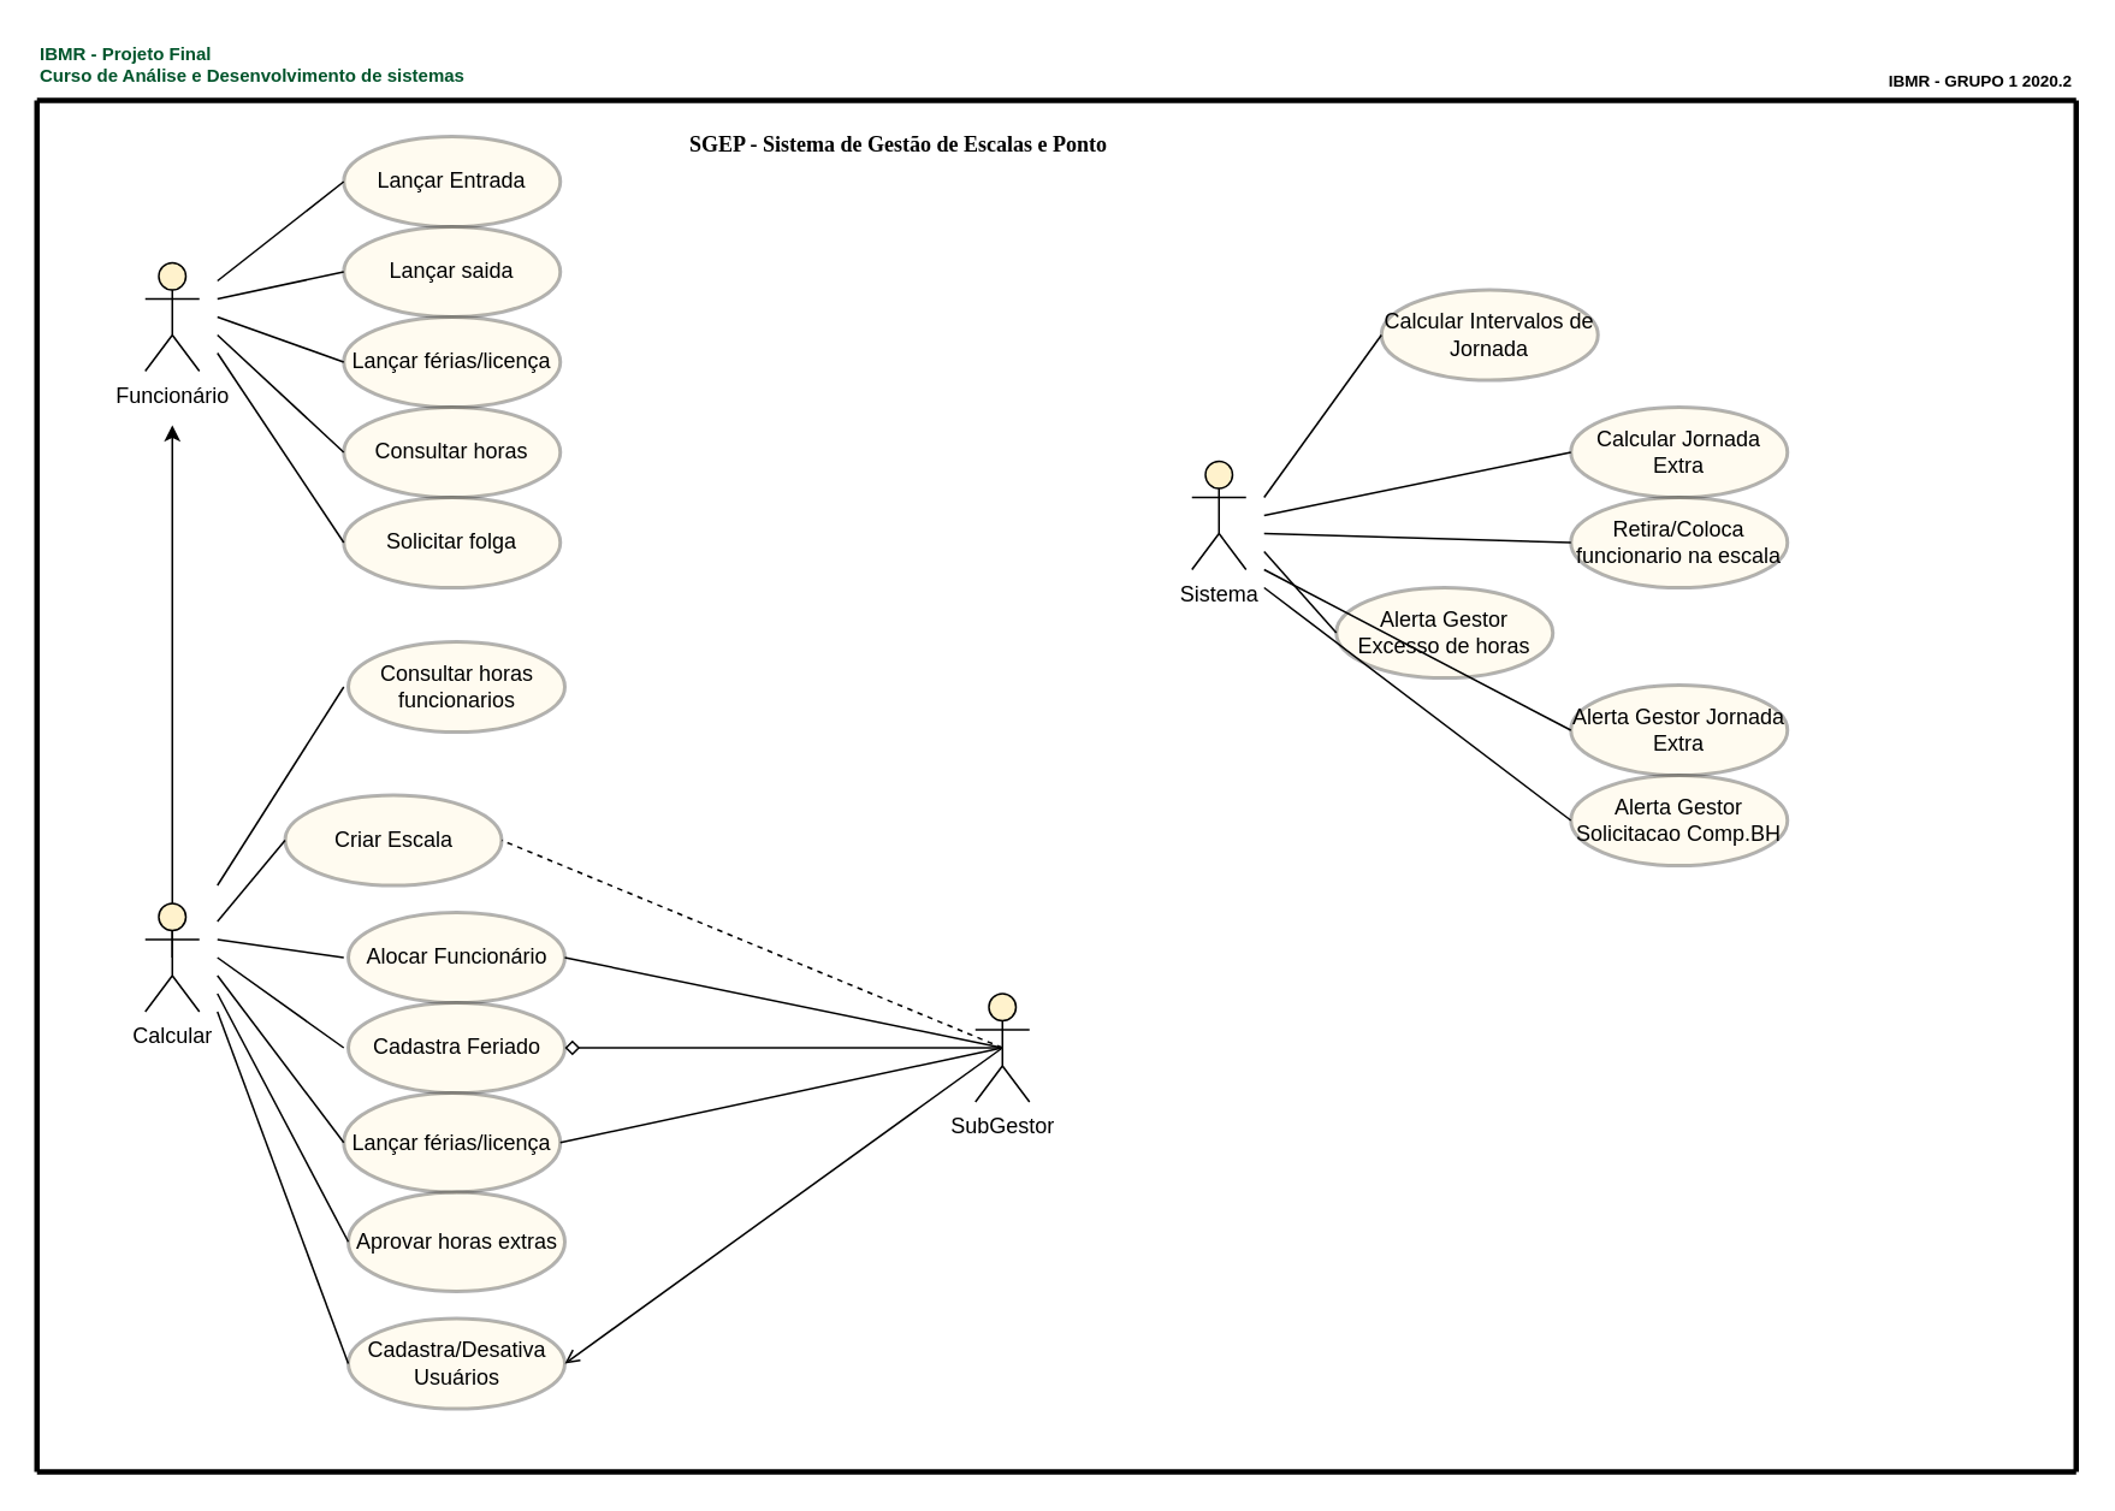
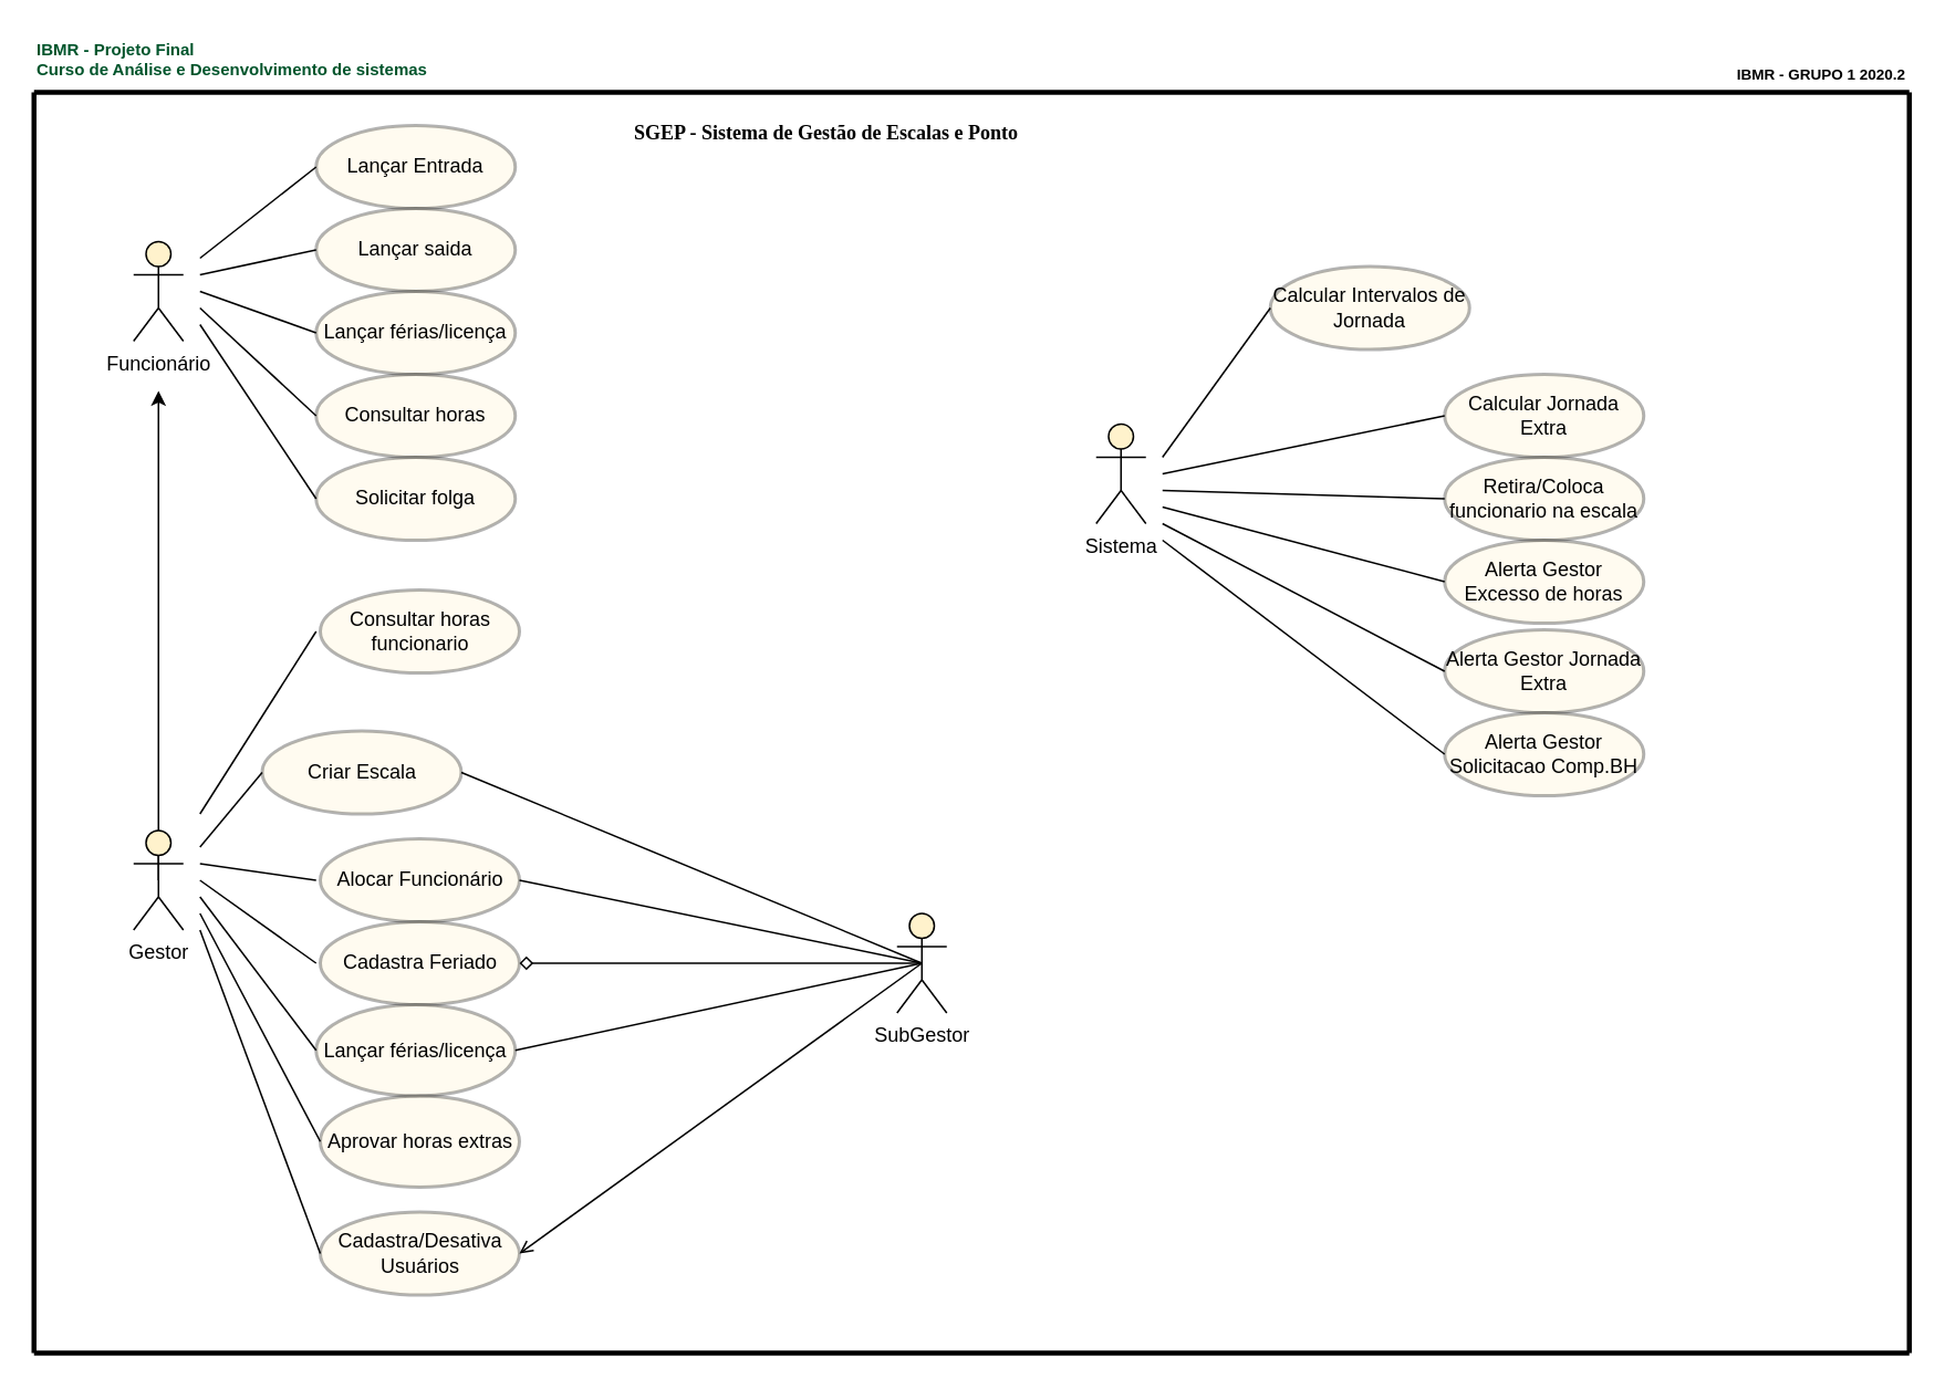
  <mxCell id="0" />
  <mxCell id="1" parent="0" />
  <mxCell id="2" value="Funcionário&lt;br&gt;" style="shape=umlActor;verticalLabelPosition=bottom;verticalAlign=top;html=1;outlineConnect=0;fillColor=#fff2cc;" parent="1" vertex="1"><mxGeometry x="80" y="145" width="30" height="60" as="geometry" /></mxCell>
  <mxCell id="3" value="SGEP - Sistema de Gestão de Escalas e Ponto" style="text;html=1;align=left;verticalAlign=middle;whiteSpace=wrap;rounded=0;opacity=30;fontFamily=Verdana;fontStyle=1" parent="1" vertex="1"><mxGeometry x="380" y="70" width="310" height="20" as="geometry" /></mxCell>
  <mxCell id="4" value="Lançar Entrada" style="ellipse;whiteSpace=wrap;html=1;strokeWidth=2;opacity=30;fillColor=#fff2cc;" parent="1" vertex="1"><mxGeometry x="190" y="75" width="120" height="50" as="geometry" /></mxCell>
  <mxCell id="5" value="Lançar saida" style="ellipse;whiteSpace=wrap;html=1;strokeWidth=2;opacity=30;fillColor=#fff2cc;" parent="1" vertex="1"><mxGeometry x="190" y="125" width="120" height="50" as="geometry" /></mxCell>
  <mxCell id="6" value="Lançar férias/licença" style="ellipse;whiteSpace=wrap;html=1;strokeWidth=2;opacity=30;fillColor=#fff2cc;" parent="1" vertex="1"><mxGeometry x="190" y="175" width="120" height="50" as="geometry" /></mxCell>
  <mxCell id="7" value="Consultar horas" style="ellipse;whiteSpace=wrap;html=1;strokeWidth=2;opacity=30;fillColor=#fff2cc;" parent="1" vertex="1"><mxGeometry x="190" y="225" width="120" height="50" as="geometry" /></mxCell>
  <mxCell id="8" value="Solicitar folga&lt;br&gt;" style="ellipse;whiteSpace=wrap;html=1;strokeWidth=2;opacity=30;fillColor=#fff2cc;" parent="1" vertex="1"><mxGeometry x="190" y="275" width="120" height="50" as="geometry" /></mxCell>
  <mxCell id="9" value="" style="endArrow=none;html=1;exitX=0;exitY=0.5;exitDx=0;exitDy=0;" parent="1" source="4" edge="1"><mxGeometry width="50" height="50" relative="1" as="geometry"><mxPoint x="550" y="315" as="sourcePoint" /><mxPoint x="120" y="155" as="targetPoint" /></mxGeometry></mxCell>
  <mxCell id="10" value="" style="endArrow=none;html=1;entryX=0;entryY=0.5;entryDx=0;entryDy=0;" parent="1" target="5" edge="1"><mxGeometry width="50" height="50" relative="1" as="geometry"><mxPoint x="120" y="165" as="sourcePoint" /><mxPoint x="470" y="365" as="targetPoint" /></mxGeometry></mxCell>
  <mxCell id="11" value="" style="endArrow=none;html=1;entryX=0;entryY=0.5;entryDx=0;entryDy=0;" parent="1" target="6" edge="1"><mxGeometry width="50" height="50" relative="1" as="geometry"><mxPoint x="120" y="175" as="sourcePoint" /><mxPoint x="470" y="365" as="targetPoint" /></mxGeometry></mxCell>
  <mxCell id="12" value="" style="endArrow=none;html=1;entryX=0;entryY=0.5;entryDx=0;entryDy=0;" parent="1" target="7" edge="1"><mxGeometry width="50" height="50" relative="1" as="geometry"><mxPoint x="120" y="185" as="sourcePoint" /><mxPoint x="470" y="365" as="targetPoint" /></mxGeometry></mxCell>
  <mxCell id="13" value="" style="endArrow=none;html=1;entryX=0;entryY=0.5;entryDx=0;entryDy=0;" parent="1" target="8" edge="1"><mxGeometry width="50" height="50" relative="1" as="geometry"><mxPoint x="120" y="195" as="sourcePoint" /><mxPoint x="470" y="365" as="targetPoint" /></mxGeometry></mxCell>
  <mxCell id="14" style="edgeStyle=orthogonalEdgeStyle;rounded=0;orthogonalLoop=1;jettySize=auto;html=1;exitX=0.5;exitY=0.5;exitDx=0;exitDy=0;exitPerimeter=0;" parent="1" source="15" edge="1"><mxGeometry relative="1" as="geometry"><mxPoint x="95" y="235" as="targetPoint" /><Array as="points"><mxPoint x="95" y="405" /><mxPoint x="95" y="405" /></Array></mxGeometry></mxCell>
- <mxCell id="15" value="Calcular" style="shape=umlActor;verticalLabelPosition=bottom;verticalAlign=top;html=1;outlineConnect=0;fillColor=#fff2cc;" parent="1" vertex="1"><mxGeometry x="80" y="500" width="30" height="60" as="geometry" /></mxCell>
+ <mxCell id="15" value="Gestor" style="shape=umlActor;verticalLabelPosition=bottom;verticalAlign=top;html=1;outlineConnect=0;fillColor=#fff2cc;" parent="1" vertex="1"><mxGeometry x="80" y="500" width="30" height="60" as="geometry" /></mxCell>
  <mxCell id="16" value="SubGestor" style="shape=umlActor;verticalLabelPosition=bottom;verticalAlign=top;html=1;outlineConnect=0;fillColor=#fff2cc;" parent="1" vertex="1"><mxGeometry x="540" y="550" width="30" height="60" as="geometry" /></mxCell>
  <mxCell id="17" value="Criar Escala" style="ellipse;whiteSpace=wrap;html=1;strokeWidth=2;fillColor=#fff2cc;opacity=30;" parent="1" vertex="1"><mxGeometry x="157.5" y="440" width="120" height="50" as="geometry" /></mxCell>
  <mxCell id="18" value="Alocar Funcionário&lt;br&gt;" style="ellipse;whiteSpace=wrap;html=1;strokeWidth=2;fillColor=#fff2cc;opacity=30;" parent="1" vertex="1"><mxGeometry x="192.5" y="505" width="120" height="50" as="geometry" /></mxCell>
  <mxCell id="19" value="Cadastra Feriado" style="ellipse;whiteSpace=wrap;html=1;strokeWidth=2;fillColor=#fff2cc;opacity=30;" parent="1" vertex="1"><mxGeometry x="192.5" y="555" width="120" height="50" as="geometry" /></mxCell>
- <mxCell id="20" value="Consultar horas funcionarios" style="ellipse;whiteSpace=wrap;html=1;strokeWidth=2;opacity=30;fillColor=#fff2cc;" parent="1" vertex="1"><mxGeometry x="192.5" y="355" width="120" height="50" as="geometry" /></mxCell>
+ <mxCell id="20" value="Consultar horas funcionario" style="ellipse;whiteSpace=wrap;html=1;strokeWidth=2;opacity=30;fillColor=#fff2cc;" parent="1" vertex="1"><mxGeometry x="192.5" y="355" width="120" height="50" as="geometry" /></mxCell>
  <mxCell id="21" value="Lançar férias/licença" style="ellipse;whiteSpace=wrap;html=1;strokeWidth=2;opacity=30;fillColor=#fff2cc;" parent="1" vertex="1"><mxGeometry x="190" y="605" width="120" height="55" as="geometry" /></mxCell>
  <mxCell id="22" value="Aprovar horas extras" style="ellipse;whiteSpace=wrap;html=1;strokeWidth=2;opacity=30;fillColor=#fff2cc;" parent="1" vertex="1"><mxGeometry x="192.5" y="660" width="120" height="55" as="geometry" /></mxCell>
  <mxCell id="23" value="Sistema" style="shape=umlActor;verticalLabelPosition=bottom;verticalAlign=top;html=1;outlineConnect=0;fillColor=#fff2cc;" parent="1" vertex="1"><mxGeometry x="660" y="255" width="30" height="60" as="geometry" /></mxCell>
  <mxCell id="24" value="Cadastra/Desativa Usuários" style="ellipse;whiteSpace=wrap;html=1;strokeWidth=2;fillColor=#fff2cc;opacity=30;" parent="1" vertex="1"><mxGeometry x="192.5" y="730" width="120" height="50" as="geometry" /></mxCell>
  <mxCell id="25" value="" style="endArrow=none;html=1;entryX=1;entryY=0.5;entryDx=0;entryDy=0;exitX=0.5;exitY=0.5;exitDx=0;exitDy=0;exitPerimeter=0;endFill=0;" parent="1" source="16" target="21" edge="1"><mxGeometry width="50" height="50" relative="1" as="geometry"><mxPoint x="710" y="590" as="sourcePoint" /><mxPoint x="760" y="540" as="targetPoint" /></mxGeometry></mxCell>
- <mxCell id="26" value="" style="endArrow=none;html=1;entryX=1;entryY=0.5;entryDx=0;entryDy=0;exitX=0.5;exitY=0.5;exitDx=0;exitDy=0;exitPerimeter=0;endFill=0;dashed=1;" parent="1" source="16" target="17" edge="1"><mxGeometry width="50" height="50" relative="1" as="geometry"><mxPoint x="710" y="590" as="sourcePoint" /><mxPoint x="760" y="540" as="targetPoint" /></mxGeometry></mxCell>
+ <mxCell id="26" value="" style="endArrow=none;html=1;entryX=1;entryY=0.5;entryDx=0;entryDy=0;exitX=0.5;exitY=0.5;exitDx=0;exitDy=0;exitPerimeter=0;endFill=0;" parent="1" source="16" target="17" edge="1"><mxGeometry width="50" height="50" relative="1" as="geometry"><mxPoint x="710" y="590" as="sourcePoint" /><mxPoint x="760" y="540" as="targetPoint" /></mxGeometry></mxCell>
  <mxCell id="27" value="" style="endArrow=open;html=1;entryX=1;entryY=0.5;entryDx=0;entryDy=0;endFill=0;exitX=0.5;exitY=0.5;exitDx=0;exitDy=0;exitPerimeter=0;" parent="1" source="16" target="24" edge="1"><mxGeometry width="50" height="50" relative="1" as="geometry"><mxPoint x="615" y="580" as="sourcePoint" /><mxPoint x="760" y="540" as="targetPoint" /></mxGeometry></mxCell>
  <mxCell id="28" value="" style="endArrow=none;html=1;exitX=0.5;exitY=0.5;exitDx=0;exitDy=0;exitPerimeter=0;endFill=0;" parent="1" source="16" edge="1"><mxGeometry width="50" height="50" relative="1" as="geometry"><mxPoint x="262.5" y="580" as="sourcePoint" /><mxPoint x="312.5" y="530" as="targetPoint" /></mxGeometry></mxCell>
  <mxCell id="29" value="" style="endArrow=diamond;html=1;entryX=1;entryY=0.5;entryDx=0;entryDy=0;exitX=0.5;exitY=0.5;exitDx=0;exitDy=0;exitPerimeter=0;endFill=0;" parent="1" source="16" target="19" edge="1"><mxGeometry width="50" height="50" relative="1" as="geometry"><mxPoint x="620" y="780" as="sourcePoint" /><mxPoint x="670" y="730" as="targetPoint" /></mxGeometry></mxCell>
  <mxCell id="30" value="" style="endArrow=none;html=1;entryX=1;entryY=0.5;entryDx=0;entryDy=0;endFill=0;" parent="1" edge="1"><mxGeometry width="50" height="50" relative="1" as="geometry"><mxPoint x="120" y="490" as="sourcePoint" /><mxPoint x="190" y="380" as="targetPoint" /></mxGeometry></mxCell>
  <mxCell id="31" value="" style="endArrow=none;html=1;entryX=0;entryY=0.5;entryDx=0;entryDy=0;endFill=0;" parent="1" target="17" edge="1"><mxGeometry width="50" height="50" relative="1" as="geometry"><mxPoint x="120" y="510" as="sourcePoint" /><mxPoint x="202.5" y="440" as="targetPoint" /></mxGeometry></mxCell>
  <mxCell id="32" value="" style="endArrow=none;html=1;endFill=0;" parent="1" edge="1"><mxGeometry width="50" height="50" relative="1" as="geometry"><mxPoint x="120" y="520" as="sourcePoint" /><mxPoint x="190" y="530" as="targetPoint" /></mxGeometry></mxCell>
  <mxCell id="33" value="" style="endArrow=none;html=1;endFill=0;" parent="1" edge="1"><mxGeometry width="50" height="50" relative="1" as="geometry"><mxPoint x="120" y="530" as="sourcePoint" /><mxPoint x="190" y="580" as="targetPoint" /></mxGeometry></mxCell>
  <mxCell id="34" value="" style="endArrow=none;html=1;endFill=0;entryX=0;entryY=0.5;entryDx=0;entryDy=0;" parent="1" target="21" edge="1"><mxGeometry width="50" height="50" relative="1" as="geometry"><mxPoint x="120" y="540" as="sourcePoint" /><mxPoint x="200" y="590" as="targetPoint" /></mxGeometry></mxCell>
  <mxCell id="35" value="" style="endArrow=none;html=1;endFill=0;entryX=0;entryY=0.5;entryDx=0;entryDy=0;" parent="1" target="22" edge="1"><mxGeometry width="50" height="50" relative="1" as="geometry"><mxPoint x="120" y="550" as="sourcePoint" /><mxPoint x="200" y="642.5" as="targetPoint" /></mxGeometry></mxCell>
  <mxCell id="36" value="" style="endArrow=none;html=1;endFill=0;entryX=0;entryY=0.5;entryDx=0;entryDy=0;" parent="1" target="24" edge="1"><mxGeometry width="50" height="50" relative="1" as="geometry"><mxPoint x="120" y="560" as="sourcePoint" /><mxPoint x="202.5" y="697.5" as="targetPoint" /></mxGeometry></mxCell>
  <mxCell id="37" value="Calcular Intervalos de Jornada" style="ellipse;whiteSpace=wrap;html=1;strokeWidth=2;opacity=30;fillColor=#fff2cc;" parent="1" vertex="1"><mxGeometry x="765" y="160" width="120" height="50" as="geometry" /></mxCell>
  <mxCell id="38" value="" style="endArrow=none;html=1;fontFamily=Verdana;strokeWidth=3;" parent="1" edge="1"><mxGeometry width="50" height="50" relative="1" as="geometry"><mxPoint x="20" y="55" as="sourcePoint" /><mxPoint x="1150" y="55" as="targetPoint" /></mxGeometry></mxCell>
  <mxCell id="39" value="" style="endArrow=none;html=1;fontFamily=Verdana;strokeWidth=3;" parent="1" edge="1"><mxGeometry width="50" height="50" relative="1" as="geometry"><mxPoint x="20" y="815" as="sourcePoint" /><mxPoint x="1150" y="815" as="targetPoint" /></mxGeometry></mxCell>
  <mxCell id="40" value="" style="endArrow=none;html=1;fontFamily=Verdana;strokeWidth=3;" parent="1" edge="1"><mxGeometry width="50" height="50" relative="1" as="geometry"><mxPoint x="20" y="55" as="sourcePoint" /><mxPoint x="20" y="815" as="targetPoint" /></mxGeometry></mxCell>
  <mxCell id="41" value="Calcular Jornada Extra" style="ellipse;whiteSpace=wrap;html=1;strokeWidth=2;opacity=30;fillColor=#fff2cc;" parent="1" vertex="1"><mxGeometry x="870" y="225" width="120" height="50" as="geometry" /></mxCell>
  <mxCell id="42" value="Retira/Coloca funcionario na escala" style="ellipse;whiteSpace=wrap;html=1;strokeWidth=2;opacity=30;fillColor=#fff2cc;" parent="1" vertex="1"><mxGeometry x="870" y="275" width="120" height="50" as="geometry" /></mxCell>
- <mxCell id="43" value="Alerta Gestor Excesso de horas" style="ellipse;whiteSpace=wrap;html=1;strokeWidth=2;opacity=30;fillColor=#fff2cc;" parent="1" vertex="1"><mxGeometry x="740" y="325" width="120" height="50" as="geometry" /></mxCell>
+ <mxCell id="43" value="Alerta Gestor Excesso de horas" style="ellipse;whiteSpace=wrap;html=1;strokeWidth=2;opacity=30;fillColor=#fff2cc;" parent="1" vertex="1"><mxGeometry x="870" y="325" width="120" height="50" as="geometry" /></mxCell>
  <mxCell id="44" value="Alerta Gestor Jornada Extra" style="ellipse;whiteSpace=wrap;html=1;strokeWidth=2;opacity=30;fillColor=#fff2cc;" parent="1" vertex="1"><mxGeometry x="870" y="379" width="120" height="50" as="geometry" /></mxCell>
  <mxCell id="45" value="Alerta Gestor Solicitacao Comp.BH" style="ellipse;whiteSpace=wrap;html=1;strokeWidth=2;opacity=30;fillColor=#fff2cc;" parent="1" vertex="1"><mxGeometry x="870" y="429" width="120" height="50" as="geometry" /></mxCell>
  <mxCell id="46" value="" style="endArrow=none;html=1;strokeWidth=1;fontFamily=Verdana;entryX=0;entryY=0.5;entryDx=0;entryDy=0;" parent="1" target="37" edge="1"><mxGeometry width="50" height="50" relative="1" as="geometry"><mxPoint x="700" y="275" as="sourcePoint" /><mxPoint x="840" y="205" as="targetPoint" /></mxGeometry></mxCell>
  <mxCell id="47" value="" style="endArrow=none;html=1;strokeWidth=1;fontFamily=Verdana;entryX=0;entryY=0.5;entryDx=0;entryDy=0;" parent="1" target="41" edge="1"><mxGeometry width="50" height="50" relative="1" as="geometry"><mxPoint x="700" y="285" as="sourcePoint" /><mxPoint x="880" y="210" as="targetPoint" /></mxGeometry></mxCell>
  <mxCell id="48" value="" style="endArrow=none;html=1;strokeWidth=1;fontFamily=Verdana;entryX=0;entryY=0.5;entryDx=0;entryDy=0;" parent="1" target="42" edge="1"><mxGeometry width="50" height="50" relative="1" as="geometry"><mxPoint x="700" y="295" as="sourcePoint" /><mxPoint x="880" y="260" as="targetPoint" /></mxGeometry></mxCell>
  <mxCell id="49" value="" style="endArrow=none;html=1;strokeWidth=1;fontFamily=Verdana;entryX=0;entryY=0.5;entryDx=0;entryDy=0;" parent="1" target="43" edge="1"><mxGeometry width="50" height="50" relative="1" as="geometry"><mxPoint x="700" y="305" as="sourcePoint" /><mxPoint x="880" y="310" as="targetPoint" /></mxGeometry></mxCell>
  <mxCell id="50" value="" style="endArrow=none;html=1;strokeWidth=1;fontFamily=Verdana;entryX=0;entryY=0.5;entryDx=0;entryDy=0;" parent="1" target="44" edge="1"><mxGeometry width="50" height="50" relative="1" as="geometry"><mxPoint x="700" y="315" as="sourcePoint" /><mxPoint x="880" y="360" as="targetPoint" /></mxGeometry></mxCell>
  <mxCell id="51" value="" style="endArrow=none;html=1;strokeWidth=1;fontFamily=Verdana;entryX=0;entryY=0.5;entryDx=0;entryDy=0;" parent="1" target="45" edge="1"><mxGeometry width="50" height="50" relative="1" as="geometry"><mxPoint x="700" y="325" as="sourcePoint" /><mxPoint x="880" y="414" as="targetPoint" /></mxGeometry></mxCell>
  <mxCell id="52" value="" style="endArrow=none;html=1;fontFamily=Verdana;strokeWidth=3;" parent="1" edge="1"><mxGeometry width="50" height="50" relative="1" as="geometry"><mxPoint x="1150" y="55" as="sourcePoint" /><mxPoint x="1150" y="815" as="targetPoint" /></mxGeometry></mxCell>
  <mxCell id="53" value="IBMR - GRUPO 1 2020.2" style="text;html=1;strokeColor=none;fillColor=none;align=right;verticalAlign=middle;whiteSpace=wrap;rounded=0;fontFamily=Helvetica;fontStyle=1;fontSize=9;" parent="1" vertex="1"><mxGeometry x="970" y="35" width="180" height="20" as="geometry" /></mxCell>
  <mxCell id="54" value="IBMR - Projeto Final&lt;br&gt;Curso de Análise e Desenvolvimento de sistemas" style="text;html=1;align=left;verticalAlign=middle;resizable=0;points=[];autosize=1;fontSize=10;fontFamily=Helvetica;fontStyle=1;fontColor=#00542B;" vertex="1" parent="1"><mxGeometry x="20" y="20" width="250" height="30" as="geometry" /></mxCell>
